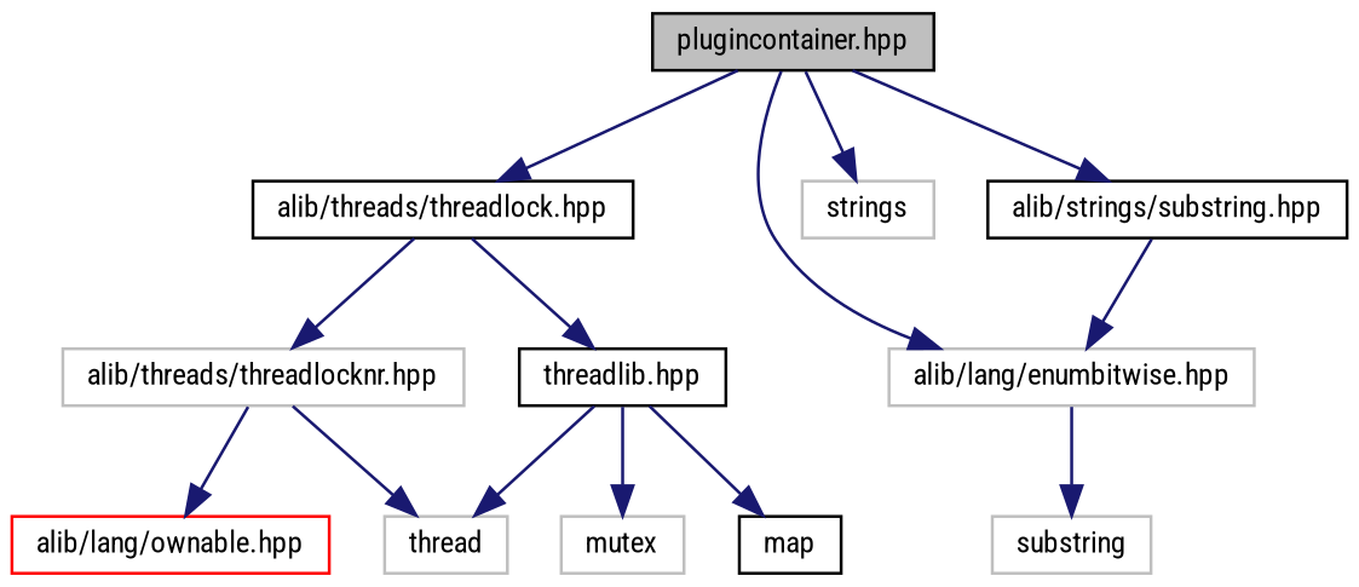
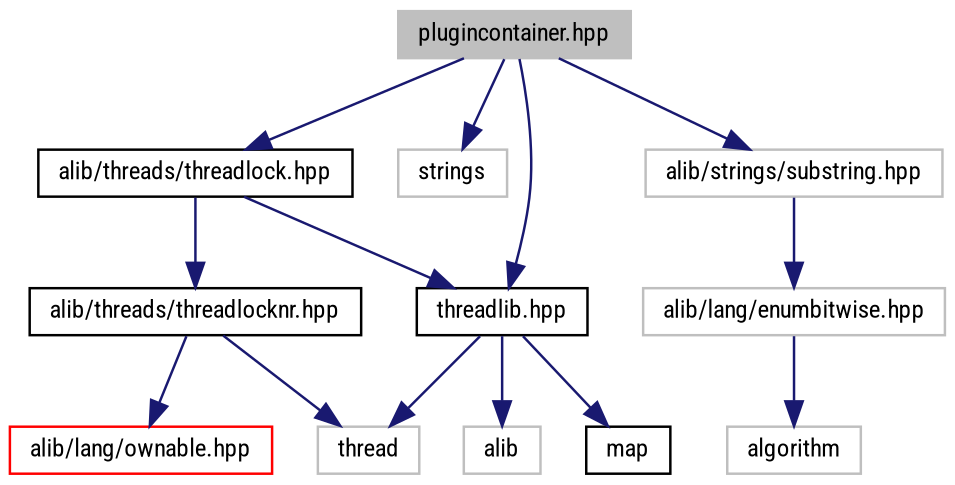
  digraph {
    fontname="Roboto Condensed"
    node [color=black fillcolor=white fontname="Roboto Condensed" fontsize=10 shape=record style=filled]
    edge [color=midnightblue fontname="Roboto Condensed" fontsize=10 labelfontname=Helvetica labelfontsize=10 style=solid]
-   n1 [fillcolor=grey75 fontcolor=black height=0.2 label="plugincontainer.hpp" width=0.4]
+   n1 [color=grey75 fillcolor=grey75 fontcolor=black height=0.2 label="plugincontainer.hpp" width=0.4]
    n2 [color=grey75 height=0.2 label="alib/lang/enumbitwise.hpp" width=0.4]
    n3 [height=0.2 label="alib/threads/threadlock.hpp" width=0.4]
    n4 [color=grey75 height=0.2 label=strings width=0.4]
-   n5 [height=0.2 label="alib/strings/substring.hpp" width=0.4]
-   n6 [color=grey75 height=0.2 label=substring width=0.4]
-   n7 [color=grey75 height=0.2 label="alib/threads/threadlocknr.hpp" width=0.4]
+   n5 [color=grey75 height=0.2 label="alib/strings/substring.hpp" width=0.4]
+   n6 [color=grey75 height=0.2 label=algorithm width=0.4]
+   n7 [height=0.2 label="alib/threads/threadlocknr.hpp" width=0.4]
    n8 [height=0.2 label="threadlib.hpp" width=0.4]
    n9 [color=red height=0.2 label="alib/lang/ownable.hpp" width=0.4]
    n10 [color=grey75 height=0.2 label=thread width=0.4]
-   n11 [color=grey75 height=0.2 label=mutex width=0.4]
+   n11 [color=grey75 height=0.2 label=alib width=0.4]
    n12 [height=0.2 label=map width=0.4]
-   n1 -> n2
+   n1 -> n8
    n1 -> n3
    n1 -> n4
    n1 -> n5
    n2 -> n6
    n3 -> n7
    n3 -> n8
    n5 -> n2
    n7 -> n9
    n7 -> n10
    n8 -> n10
    n8 -> n11
    n8 -> n12
  }
